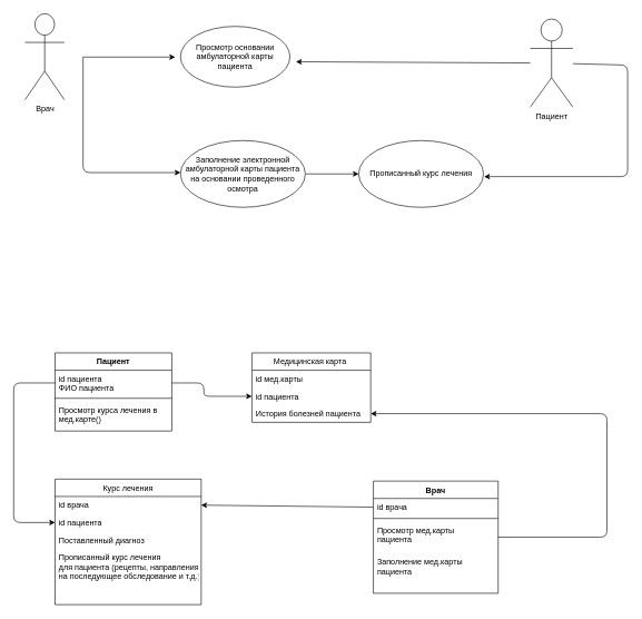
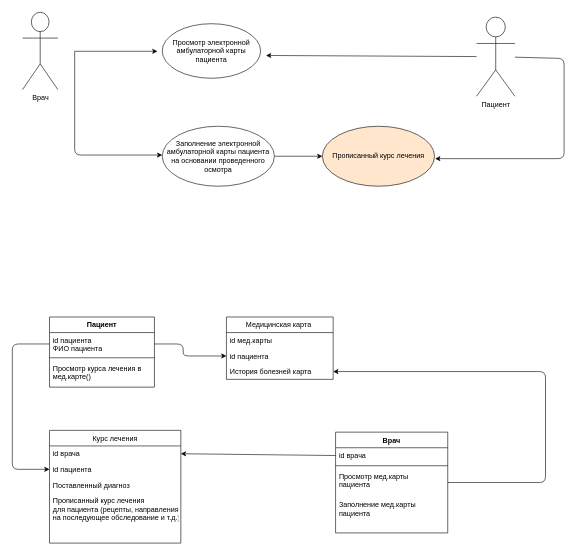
  <mxCell id="0" />
  <mxCell id="1" parent="0" />
  <mxCell id="2" value="Врач" style="shape=umlActor;verticalLabelPosition=bottom;labelBackgroundColor=#ffffff;verticalAlign=top;html=1;outlineConnect=0;" vertex="1" parent="1"><mxGeometry x="37" y="20" width="59" height="129" as="geometry" /></mxCell>
- <mxCell id="3" value="Просмотр основании амбулаторной карты пациента" style="ellipse;whiteSpace=wrap;html=1;" vertex="1" parent="1"><mxGeometry x="270" y="39" width="164" height="91" as="geometry" /></mxCell>
+ <mxCell id="3" value="Просмотр электронной амбулаторной карты пациента" style="ellipse;whiteSpace=wrap;html=1;" vertex="1" parent="1"><mxGeometry x="270" y="39" width="164" height="91" as="geometry" /></mxCell>
  <mxCell id="4" value="" style="edgeStyle=orthogonalEdgeStyle;rounded=0;orthogonalLoop=1;jettySize=auto;html=1;" edge="1" parent="1" source="5" target="6"><mxGeometry relative="1" as="geometry" /></mxCell>
  <mxCell id="5" value="Заполнение электронной амбулаторной карты пациента на основании проведенного осмотра" style="ellipse;whiteSpace=wrap;html=1;" vertex="1" parent="1"><mxGeometry x="270" y="210" width="187" height="100" as="geometry" /></mxCell>
- <mxCell id="6" value="Прописанный курс лечения" style="ellipse;whiteSpace=wrap;html=1;" vertex="1" parent="1"><mxGeometry x="537" y="210" width="187" height="100" as="geometry" /></mxCell>
+ <mxCell id="6" value="Прописанный курс лечения" style="ellipse;whiteSpace=wrap;html=1;fillColor=#ffe6cc;" vertex="1" parent="1"><mxGeometry x="537" y="210" width="187" height="100" as="geometry" /></mxCell>
  <mxCell id="7" value="Пациент" style="shape=umlActor;verticalLabelPosition=bottom;labelBackgroundColor=#ffffff;verticalAlign=top;html=1;outlineConnect=0;" vertex="1" parent="1"><mxGeometry x="794" y="28" width="64" height="132" as="geometry" /></mxCell>
  <mxCell id="8" value="" style="endArrow=classic;html=1;" edge="1" parent="1"><mxGeometry width="50" height="50" relative="1" as="geometry"><mxPoint x="123" y="85" as="sourcePoint" /><mxPoint x="262" y="85" as="targetPoint" /></mxGeometry></mxCell>
  <mxCell id="9" value="" style="endArrow=classic;html=1;" edge="1" parent="1"><mxGeometry width="50" height="50" relative="1" as="geometry"><mxPoint x="124" y="86" as="sourcePoint" /><mxPoint x="270" y="258" as="targetPoint" /><Array as="points"><mxPoint x="124" y="258" /></Array></mxGeometry></mxCell>
  <mxCell id="10" value="" style="endArrow=classic;html=1;" edge="1" parent="1" source="7"><mxGeometry width="50" height="50" relative="1" as="geometry"><mxPoint x="932" y="113" as="sourcePoint" /><mxPoint x="725" y="264" as="targetPoint" /><Array as="points"><mxPoint x="940" y="97" /><mxPoint x="940" y="193" /><mxPoint x="940" y="264" /></Array></mxGeometry></mxCell>
  <mxCell id="11" value="" style="endArrow=classic;html=1;" edge="1" parent="1" source="7"><mxGeometry width="50" height="50" relative="1" as="geometry"><mxPoint x="544" y="129" as="sourcePoint" /><mxPoint x="443" y="92" as="targetPoint" /></mxGeometry></mxCell>
  <mxCell id="12" value="Пациент" style="swimlane;fontStyle=1;align=center;verticalAlign=top;childLayout=stackLayout;horizontal=1;startSize=26;horizontalStack=0;resizeParent=1;resizeParentMax=0;resizeLast=0;collapsible=1;marginBottom=0;" vertex="1" parent="1"><mxGeometry x="82" y="528" width="175" height="117" as="geometry" /></mxCell>
  <mxCell id="13" value="id пациента&#10;ФИО пациента" style="text;strokeColor=none;fillColor=none;align=left;verticalAlign=top;spacingLeft=4;spacingRight=4;overflow=hidden;rotatable=0;points=[[0,0.5],[1,0.5]];portConstraint=eastwest;" vertex="1" parent="12"><mxGeometry y="26" width="175" height="38" as="geometry" /></mxCell>
  <mxCell id="14" value="" style="line;strokeWidth=1;fillColor=none;align=left;verticalAlign=middle;spacingTop=-1;spacingLeft=3;spacingRight=3;rotatable=0;labelPosition=right;points=[];portConstraint=eastwest;" vertex="1" parent="12"><mxGeometry y="64" width="175" height="8" as="geometry" /></mxCell>
  <mxCell id="15" value="Просмотр курса лечения в &#10;мед.карте() &#10;" style="text;strokeColor=none;fillColor=none;align=left;verticalAlign=top;spacingLeft=4;spacingRight=4;overflow=hidden;rotatable=0;points=[[0,0.5],[1,0.5]];portConstraint=eastwest;" vertex="1" parent="12"><mxGeometry y="72" width="175" height="45" as="geometry" /></mxCell>
  <mxCell id="16" value="Медицинская карта " style="swimlane;fontStyle=0;childLayout=stackLayout;horizontal=1;startSize=26;fillColor=none;horizontalStack=0;resizeParent=1;resizeParentMax=0;resizeLast=0;collapsible=1;marginBottom=0;" vertex="1" parent="1"><mxGeometry x="377" y="528" width="178" height="104" as="geometry" /></mxCell>
  <mxCell id="17" value="id мед.карты" style="text;strokeColor=none;fillColor=none;align=left;verticalAlign=top;spacingLeft=4;spacingRight=4;overflow=hidden;rotatable=0;points=[[0,0.5],[1,0.5]];portConstraint=eastwest;" vertex="1" parent="16"><mxGeometry y="26" width="178" height="26" as="geometry" /></mxCell>
  <mxCell id="18" value="id пациента" style="text;strokeColor=none;fillColor=none;align=left;verticalAlign=top;spacingLeft=4;spacingRight=4;overflow=hidden;rotatable=0;points=[[0,0.5],[1,0.5]];portConstraint=eastwest;" vertex="1" parent="16"><mxGeometry y="52" width="178" height="26" as="geometry" /></mxCell>
- <mxCell id="19" value="История болезней пациента" style="text;strokeColor=none;fillColor=none;align=left;verticalAlign=top;spacingLeft=4;spacingRight=4;overflow=hidden;rotatable=0;points=[[0,0.5],[1,0.5]];portConstraint=eastwest;" vertex="1" parent="16"><mxGeometry y="78" width="178" height="26" as="geometry" /></mxCell>
+ <mxCell id="19" value="История болезней карта" style="text;strokeColor=none;fillColor=none;align=left;verticalAlign=top;spacingLeft=4;spacingRight=4;overflow=hidden;rotatable=0;points=[[0,0.5],[1,0.5]];portConstraint=eastwest;" vertex="1" parent="16"><mxGeometry y="78" width="178" height="26" as="geometry" /></mxCell>
  <mxCell id="20" value="Врач" style="swimlane;fontStyle=1;align=center;verticalAlign=top;childLayout=stackLayout;horizontal=1;startSize=26;horizontalStack=0;resizeParent=1;resizeParentMax=0;resizeLast=0;collapsible=1;marginBottom=0;" vertex="1" parent="1"><mxGeometry x="559" y="720" width="187" height="168" as="geometry" /></mxCell>
  <mxCell id="21" value="id врача" style="text;strokeColor=none;fillColor=none;align=left;verticalAlign=top;spacingLeft=4;spacingRight=4;overflow=hidden;rotatable=0;points=[[0,0.5],[1,0.5]];portConstraint=eastwest;" vertex="1" parent="20"><mxGeometry y="26" width="187" height="26" as="geometry" /></mxCell>
  <mxCell id="22" value="" style="line;strokeWidth=1;fillColor=none;align=left;verticalAlign=middle;spacingTop=-1;spacingLeft=3;spacingRight=3;rotatable=0;labelPosition=right;points=[];portConstraint=eastwest;" vertex="1" parent="20"><mxGeometry y="52" width="187" height="8" as="geometry" /></mxCell>
  <mxCell id="23" value="Просмотр мед.карты&#10;пациента&#10;&#10;" style="text;strokeColor=none;fillColor=none;align=left;verticalAlign=top;spacingLeft=4;spacingRight=4;overflow=hidden;rotatable=0;points=[[0,0.5],[1,0.5]];portConstraint=eastwest;" vertex="1" parent="20"><mxGeometry y="60" width="187" height="48" as="geometry" /></mxCell>
  <mxCell id="24" value="Заполнение мед.карты &#10;пациента" style="text;strokeColor=none;fillColor=none;align=left;verticalAlign=top;spacingLeft=4;spacingRight=4;overflow=hidden;rotatable=0;points=[[0,0.5],[1,0.5]];portConstraint=eastwest;" vertex="1" parent="20"><mxGeometry y="108" width="187" height="60" as="geometry" /></mxCell>
  <mxCell id="25" value="" style="endArrow=classic;html=1;exitX=1;exitY=0.5;exitDx=0;exitDy=0;entryX=0;entryY=0.5;entryDx=0;entryDy=0;" edge="1" parent="1" source="13" target="18"><mxGeometry width="50" height="50" relative="1" as="geometry"><mxPoint x="306" y="583" as="sourcePoint" /><mxPoint x="356" y="533" as="targetPoint" /><Array as="points"><mxPoint x="305" y="573" /><mxPoint x="305" y="593" /></Array></mxGeometry></mxCell>
  <mxCell id="26" value="Курс лечения" style="swimlane;fontStyle=0;childLayout=stackLayout;horizontal=1;startSize=26;fillColor=none;horizontalStack=0;resizeParent=1;resizeParentMax=0;resizeLast=0;collapsible=1;marginBottom=0;" vertex="1" parent="1"><mxGeometry x="82" y="717" width="219" height="188" as="geometry" /></mxCell>
  <mxCell id="27" value="id врача" style="text;strokeColor=none;fillColor=none;align=left;verticalAlign=top;spacingLeft=4;spacingRight=4;overflow=hidden;rotatable=0;points=[[0,0.5],[1,0.5]];portConstraint=eastwest;" vertex="1" parent="26"><mxGeometry y="26" width="219" height="26" as="geometry" /></mxCell>
  <mxCell id="28" value="id пациента" style="text;strokeColor=none;fillColor=none;align=left;verticalAlign=top;spacingLeft=4;spacingRight=4;overflow=hidden;rotatable=0;points=[[0,0.5],[1,0.5]];portConstraint=eastwest;" vertex="1" parent="26"><mxGeometry y="52" width="219" height="26" as="geometry" /></mxCell>
  <mxCell id="29" value="Поставленный диагноз&#10;" style="text;strokeColor=none;fillColor=none;align=left;verticalAlign=top;spacingLeft=4;spacingRight=4;overflow=hidden;rotatable=0;points=[[0,0.5],[1,0.5]];portConstraint=eastwest;" vertex="1" parent="26"><mxGeometry y="78" width="219" height="26" as="geometry" /></mxCell>
  <mxCell id="30" value="Прописанный курс лечения&#10;для пациента (рецепты, направления &#10;на последующее обследование и т.д.) " style="text;strokeColor=none;fillColor=none;align=left;verticalAlign=top;spacingLeft=4;spacingRight=4;overflow=hidden;rotatable=0;points=[[0,0.5],[1,0.5]];portConstraint=eastwest;" vertex="1" parent="26"><mxGeometry y="104" width="219" height="84" as="geometry" /></mxCell>
  <mxCell id="31" value="" style="endArrow=classic;html=1;exitX=0;exitY=0.5;exitDx=0;exitDy=0;entryX=1;entryY=0.5;entryDx=0;entryDy=0;" edge="1" parent="1" source="21" target="27"><mxGeometry width="50" height="50" relative="1" as="geometry"><mxPoint x="318" y="711" as="sourcePoint" /><mxPoint x="368" y="661" as="targetPoint" /></mxGeometry></mxCell>
  <mxCell id="32" value="" style="endArrow=classic;html=1;exitX=0;exitY=0.5;exitDx=0;exitDy=0;entryX=0;entryY=0.5;entryDx=0;entryDy=0;" edge="1" parent="1" source="13" target="28"><mxGeometry width="50" height="50" relative="1" as="geometry"><mxPoint x="10" y="655" as="sourcePoint" /><mxPoint x="20" y="909" as="targetPoint" /><Array as="points"><mxPoint x="20" y="573" /><mxPoint x="20" y="782" /></Array></mxGeometry></mxCell>
  <mxCell id="33" value="" style="endArrow=classic;html=1;exitX=1;exitY=0.5;exitDx=0;exitDy=0;entryX=1;entryY=0.5;entryDx=0;entryDy=0;" edge="1" parent="1" source="23" target="19"><mxGeometry width="50" height="50" relative="1" as="geometry"><mxPoint x="772" y="805" as="sourcePoint" /><mxPoint x="915" y="602" as="targetPoint" /><Array as="points"><mxPoint x="909" y="804" /><mxPoint x="909" y="619" /></Array></mxGeometry></mxCell>
